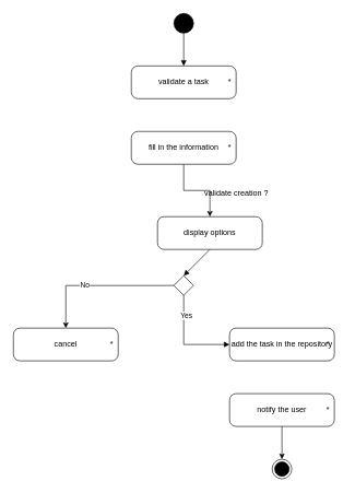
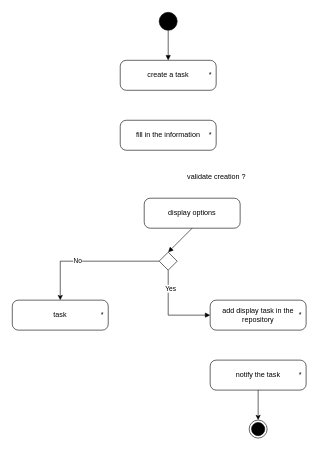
  <mxCell id="0" />
  <mxCell id="1" parent="0" />
  <mxCell id="2" value="" style="ellipse;fillColor=strokeColor;html=1;" parent="1" vertex="1"><mxGeometry x="265" y="20" width="30" height="30" as="geometry" /></mxCell>
  <mxCell id="3" value="" style="html=1;verticalAlign=bottom;labelBackgroundColor=none;endArrow=block;endFill=1;rounded=0;exitX=0.5;exitY=1;exitDx=0;exitDy=0;entryX=0.5;entryY=0;entryDx=0;entryDy=0;" parent="1" source="2" target="4" edge="1"><mxGeometry width="160" relative="1" as="geometry"><mxPoint x="250" y="400" as="sourcePoint" /><mxPoint x="275" y="100" as="targetPoint" /></mxGeometry></mxCell>
- <mxCell id="4" value="validate a task" style="html=1;dashed=0;rounded=1;absoluteArcSize=1;arcSize=20;verticalAlign=middle;align=center;whiteSpace=wrap;" parent="1" vertex="1"><mxGeometry x="200" y="100" width="160" height="50" as="geometry" /></mxCell>
+ <mxCell id="4" value="create a task" style="html=1;dashed=0;rounded=1;absoluteArcSize=1;arcSize=20;verticalAlign=middle;align=center;whiteSpace=wrap;" parent="1" vertex="1"><mxGeometry x="200" y="100" width="160" height="50" as="geometry" /></mxCell>
  <mxCell id="5" value="*" style="text;resizeWidth=0;resizeHeight=0;points=[];part=1;verticalAlign=middle;align=center;html=1;" parent="4" vertex="1"><mxGeometry x="1" y="0.5" width="20" height="20" relative="1" as="geometry"><mxPoint x="-20" y="-10" as="offset" /></mxGeometry></mxCell>
  <mxCell id="6" value="display options" style="html=1;dashed=0;rounded=1;absoluteArcSize=1;arcSize=20;verticalAlign=middle;align=center;whiteSpace=wrap;" parent="1" vertex="1"><mxGeometry x="240" y="330" width="160" height="50" as="geometry" /></mxCell>
  <mxCell id="7" style="edgeStyle=orthogonalEdgeStyle;rounded=0;orthogonalLoop=1;jettySize=auto;html=1;exitX=0;exitY=0.5;exitDx=0;exitDy=0;" parent="1" source="9" target="13" edge="1"><mxGeometry relative="1" as="geometry" /></mxCell>
  <mxCell id="8" value="No" style="edgeLabel;html=1;align=center;verticalAlign=middle;resizable=0;points=[];" parent="7" vertex="1" connectable="0"><mxGeometry x="0.191" y="-1" relative="1" as="geometry"><mxPoint as="offset" /></mxGeometry></mxCell>
  <mxCell id="9" value="" style="rhombus;" parent="1" vertex="1"><mxGeometry x="265" y="420" width="30" height="30" as="geometry" /></mxCell>
  <mxCell id="10" value="" style="html=1;verticalAlign=bottom;labelBackgroundColor=none;endArrow=block;endFill=1;rounded=0;exitX=0.5;exitY=1;exitDx=0;exitDy=0;entryX=0;entryY=0.5;entryDx=0;entryDy=0;edgeStyle=orthogonalEdgeStyle;" parent="1" source="9" target="15" edge="1"><mxGeometry width="160" relative="1" as="geometry"><mxPoint x="290" y="250" as="sourcePoint" /><mxPoint x="280" y="510" as="targetPoint" /></mxGeometry></mxCell>
  <mxCell id="11" value="Yes" style="edgeLabel;html=1;align=center;verticalAlign=middle;resizable=0;points=[];" parent="10" vertex="1" connectable="0"><mxGeometry x="-0.586" y="3" relative="1" as="geometry"><mxPoint as="offset" /></mxGeometry></mxCell>
  <mxCell id="12" value="" style="html=1;verticalAlign=bottom;labelBackgroundColor=none;endArrow=block;endFill=1;rounded=0;entryX=0.5;entryY=0;entryDx=0;entryDy=0;exitX=0.5;exitY=1;exitDx=0;exitDy=0;" parent="1" source="6" target="9" edge="1"><mxGeometry width="160" relative="1" as="geometry"><mxPoint x="360" y="270" as="sourcePoint" /><mxPoint x="300" y="340" as="targetPoint" /></mxGeometry></mxCell>
- <mxCell id="13" value="cancel" style="html=1;dashed=0;rounded=1;absoluteArcSize=1;arcSize=20;verticalAlign=middle;align=center;whiteSpace=wrap;" parent="1" vertex="1"><mxGeometry x="20" y="500" width="160" height="50" as="geometry" /></mxCell>
+ <mxCell id="13" value="task" style="html=1;dashed=0;rounded=1;absoluteArcSize=1;arcSize=20;verticalAlign=middle;align=center;whiteSpace=wrap;" parent="1" vertex="1"><mxGeometry x="20" y="500" width="160" height="50" as="geometry" /></mxCell>
  <mxCell id="14" value="*" style="text;resizeWidth=0;resizeHeight=0;points=[];part=1;verticalAlign=middle;align=center;html=1;" parent="13" vertex="1"><mxGeometry x="1" y="0.5" width="20" height="20" relative="1" as="geometry"><mxPoint x="-20" y="-10" as="offset" /></mxGeometry></mxCell>
- <mxCell id="15" value="add the task in the repository" style="html=1;dashed=0;rounded=1;absoluteArcSize=1;arcSize=20;verticalAlign=middle;align=center;whiteSpace=wrap;" parent="1" vertex="1"><mxGeometry x="350" y="500" width="160" height="50" as="geometry" /></mxCell>
+ <mxCell id="15" value="add display task in the repository" style="html=1;dashed=0;rounded=1;absoluteArcSize=1;arcSize=20;verticalAlign=middle;align=center;whiteSpace=wrap;" parent="1" vertex="1"><mxGeometry x="350" y="500" width="160" height="50" as="geometry" /></mxCell>
  <mxCell id="16" value="*" style="text;resizeWidth=0;resizeHeight=0;points=[];part=1;verticalAlign=middle;align=center;html=1;" parent="15" vertex="1"><mxGeometry x="1" y="0.5" width="20" height="20" relative="1" as="geometry"><mxPoint x="-20" y="-10" as="offset" /></mxGeometry></mxCell>
  <mxCell id="17" style="edgeStyle=orthogonalEdgeStyle;rounded=0;orthogonalLoop=1;jettySize=auto;html=1;exitX=0.5;exitY=1;exitDx=0;exitDy=0;entryX=0.5;entryY=0;entryDx=0;entryDy=0;" parent="1" source="18" target="20" edge="1"><mxGeometry relative="1" as="geometry" /></mxCell>
- <mxCell id="18" value="notify the user" style="html=1;dashed=0;rounded=1;absoluteArcSize=1;arcSize=20;verticalAlign=middle;align=center;whiteSpace=wrap;" parent="1" vertex="1"><mxGeometry x="350" y="600" width="160" height="50" as="geometry" /></mxCell>
+ <mxCell id="18" value="notify the task" style="html=1;dashed=0;rounded=1;absoluteArcSize=1;arcSize=20;verticalAlign=middle;align=center;whiteSpace=wrap;" parent="1" vertex="1"><mxGeometry x="350" y="600" width="160" height="50" as="geometry" /></mxCell>
  <mxCell id="19" value="*" style="text;resizeWidth=0;resizeHeight=0;points=[];part=1;verticalAlign=middle;align=center;html=1;" parent="18" vertex="1"><mxGeometry x="1" y="0.5" width="20" height="20" relative="1" as="geometry"><mxPoint x="-20" y="-10" as="offset" /></mxGeometry></mxCell>
  <mxCell id="20" value="" style="ellipse;html=1;shape=endState;fillColor=strokeColor;" parent="1" vertex="1"><mxGeometry x="415" y="700" width="30" height="30" as="geometry" /></mxCell>
- <mxCell id="21" style="edgeStyle=orthogonalEdgeStyle;rounded=0;orthogonalLoop=1;jettySize=auto;html=1;entryX=0.5;entryY=0;entryDx=0;entryDy=0;" parent="1" source="22" target="6" edge="1"><mxGeometry relative="1" as="geometry" /></mxCell>
  <mxCell id="22" value="fill in the information" style="html=1;dashed=0;rounded=1;absoluteArcSize=1;arcSize=20;verticalAlign=middle;align=center;whiteSpace=wrap;" parent="1" vertex="1"><mxGeometry x="200" y="200" width="160" height="50" as="geometry" /></mxCell>
  <mxCell id="23" value="*" style="text;resizeWidth=0;resizeHeight=0;points=[];part=1;verticalAlign=middle;align=center;html=1;" parent="22" vertex="1"><mxGeometry x="1" y="0.5" width="20" height="20" relative="1" as="geometry"><mxPoint x="-20" y="-10" as="offset" /></mxGeometry></mxCell>
  <mxCell id="24" value="&lt;div style=&quot;text-align: center;&quot;&gt;&lt;span style=&quot;background-color: transparent; color: light-dark(rgb(0, 0, 0), rgb(255, 255, 255));&quot;&gt;validate creation ?&lt;/span&gt;&lt;/div&gt;" style="text;whiteSpace=wrap;html=1;" vertex="1" parent="1"><mxGeometry x="310" y="280" width="210" height="40" as="geometry" /></mxCell>
